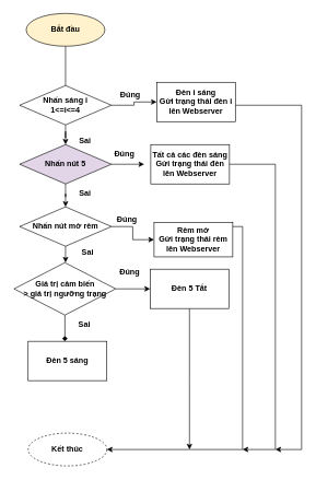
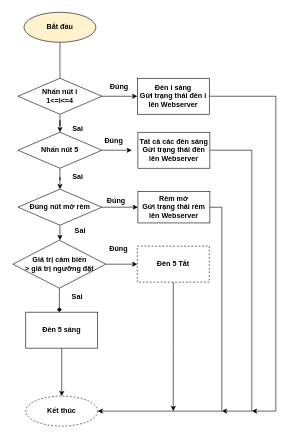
  <mxCell id="0" />
  <mxCell id="1" parent="0" />
  <mxCell id="2" style="edgeStyle=orthogonalEdgeStyle;rounded=0;orthogonalLoop=1;jettySize=auto;html=1;entryX=0.5;entryY=0;entryDx=0;entryDy=0;fontStyle=1;endArrow=none;" parent="1" source="3" target="6" edge="1"><mxGeometry relative="1" as="geometry" /></mxCell>
  <mxCell id="3" value="Bắt đầu" style="ellipse;whiteSpace=wrap;html=1;fontStyle=1;fillColor=#fff2cc;" parent="1" vertex="1"><mxGeometry x="39" y="20" width="120" height="50" as="geometry" /></mxCell>
  <mxCell id="4" style="edgeStyle=orthogonalEdgeStyle;rounded=0;orthogonalLoop=1;jettySize=auto;html=1;entryX=0;entryY=0.5;entryDx=0;entryDy=0;fontStyle=1" parent="1" source="6" target="8" edge="1"><mxGeometry relative="1" as="geometry" /></mxCell>
  <mxCell id="5" style="edgeStyle=orthogonalEdgeStyle;rounded=0;orthogonalLoop=1;jettySize=auto;html=1;entryX=0.5;entryY=0;entryDx=0;entryDy=0;fontStyle=1" parent="1" source="6" target="11" edge="1"><mxGeometry relative="1" as="geometry" /></mxCell>
- <mxCell id="6" value="Nhấn sáng i&lt;br&gt;1&amp;lt;=i&amp;lt;=4" style="rhombus;whiteSpace=wrap;html=1;fontStyle=1" parent="1" vertex="1"><mxGeometry x="29" y="130" width="140" height="60" as="geometry" /></mxCell>
+ <mxCell id="6" value="Nhấn nút i&lt;br&gt;1&amp;lt;=i&amp;lt;=4" style="rhombus;whiteSpace=wrap;html=1;fontStyle=1" parent="1" vertex="1"><mxGeometry x="29" y="130" width="140" height="60" as="geometry" /></mxCell>
  <mxCell id="7" style="edgeStyle=orthogonalEdgeStyle;rounded=0;orthogonalLoop=1;jettySize=auto;html=1;" parent="1" source="8" edge="1"><mxGeometry relative="1" as="geometry"><mxPoint x="419" y="685" as="targetPoint" /><Array as="points"><mxPoint x="459" y="160" /><mxPoint x="459" y="685" /></Array></mxGeometry></mxCell>
- <mxCell id="8" value="Đèn i sáng&lt;br&gt;Gửi trạng thái đèn i lên Webserver" style="rounded=0;whiteSpace=wrap;html=1;fontStyle=1" parent="1" vertex="1"><mxGeometry x="238" y="125" width="120" height="60" as="geometry" /></mxCell>
+ <mxCell id="8" value="Đèn i sáng&lt;br&gt;Gửi trạng thái đèn i lên Webserver" style="rounded=0;whiteSpace=wrap;html=1;fontStyle=1" parent="1" vertex="1"><mxGeometry x="228" y="130" width="120" height="60" as="geometry" /></mxCell>
  <mxCell id="9" style="edgeStyle=orthogonalEdgeStyle;rounded=0;orthogonalLoop=1;jettySize=auto;html=1;fontStyle=1" parent="1" source="11" edge="1"><mxGeometry relative="1" as="geometry"><mxPoint x="219" y="250" as="targetPoint" /></mxGeometry></mxCell>
  <mxCell id="10" style="edgeStyle=orthogonalEdgeStyle;rounded=0;orthogonalLoop=1;jettySize=auto;html=1;entryX=0.5;entryY=0;entryDx=0;entryDy=0;" parent="1" source="11" target="30" edge="1"><mxGeometry relative="1" as="geometry"><mxPoint x="99" y="310" as="targetPoint" /><Array as="points" /></mxGeometry></mxCell>
- <mxCell id="11" value="Nhấn nút 5" style="rhombus;whiteSpace=wrap;html=1;fontStyle=1;fillColor=#e1d5e7;" parent="1" vertex="1"><mxGeometry x="29" y="220" width="140" height="60" as="geometry" /></mxCell>
+ <mxCell id="11" value="Nhấn nút 5" style="rhombus;whiteSpace=wrap;html=1;fontStyle=1" parent="1" vertex="1"><mxGeometry x="29" y="220" width="140" height="60" as="geometry" /></mxCell>
  <mxCell id="12" style="edgeStyle=orthogonalEdgeStyle;rounded=0;orthogonalLoop=1;jettySize=auto;html=1;" parent="1" source="13" edge="1"><mxGeometry relative="1" as="geometry"><mxPoint x="369" y="685" as="targetPoint" /><Array as="points"><mxPoint x="419" y="250" /><mxPoint x="419" y="685" /><mxPoint x="369" y="685" /></Array></mxGeometry></mxCell>
  <mxCell id="13" value="Tất cả các đèn sáng&lt;br&gt;Gửi trạng thái đèn lên Webserver" style="rounded=0;whiteSpace=wrap;html=1;fontStyle=1" parent="1" vertex="1"><mxGeometry x="229" y="220" width="120" height="60" as="geometry" /></mxCell>
  <mxCell id="14" style="edgeStyle=orthogonalEdgeStyle;rounded=0;orthogonalLoop=1;jettySize=auto;html=1;entryX=0;entryY=0.5;entryDx=0;entryDy=0;fontStyle=1" parent="1" source="16" target="18" edge="1"><mxGeometry relative="1" as="geometry" /></mxCell>
  <mxCell id="15" style="edgeStyle=orthogonalEdgeStyle;rounded=0;orthogonalLoop=1;jettySize=auto;html=1;entryX=0.467;entryY=0;entryDx=0;entryDy=0;entryPerimeter=0;fontStyle=1;endArrow=diamond;" parent="1" source="16" target="20" edge="1"><mxGeometry relative="1" as="geometry" /></mxCell>
- <mxCell id="16" value="Giá trị cảm biến &lt;br&gt;&amp;gt; giá trị ngưỡng trạng" style="rhombus;whiteSpace=wrap;html=1;fontStyle=1" parent="1" vertex="1"><mxGeometry x="20.5" y="400" width="155" height="80" as="geometry" /></mxCell>
+ <mxCell id="16" value="Giá trị cảm biến &lt;br&gt;&amp;gt; giá trị ngưỡng đặt" style="rhombus;whiteSpace=wrap;html=1;fontStyle=1" parent="1" vertex="1"><mxGeometry x="20.5" y="400" width="155" height="80" as="geometry" /></mxCell>
  <mxCell id="17" style="edgeStyle=orthogonalEdgeStyle;rounded=0;orthogonalLoop=1;jettySize=auto;html=1;" parent="1" source="18" edge="1"><mxGeometry relative="1" as="geometry"><mxPoint x="288" y="685" as="targetPoint" /></mxGeometry></mxCell>
- <mxCell id="18" value="Đèn 5 Tắt" style="rounded=0;whiteSpace=wrap;html=1;fontStyle=1" parent="1" vertex="1"><mxGeometry x="228" y="410" width="120" height="60" as="geometry" /></mxCell>
+ <mxCell id="18" value="Đèn 5 Tắt" style="rounded=0;whiteSpace=wrap;html=1;fontStyle=1;dashed=1;" parent="1" vertex="1"><mxGeometry x="228" y="410" width="120" height="60" as="geometry" /></mxCell>
+ <mxCell id="19" style="edgeStyle=orthogonalEdgeStyle;rounded=0;orthogonalLoop=1;jettySize=auto;html=1;fontStyle=1;entryX=0.5;entryY=0;entryDx=0;entryDy=0;" parent="1" source="20" target="27" edge="1"><mxGeometry relative="1" as="geometry"><mxPoint x="102" y="640" as="targetPoint" /></mxGeometry></mxCell>
  <mxCell id="20" value="Đèn 5 sáng" style="rounded=0;whiteSpace=wrap;html=1;fontStyle=1" parent="1" vertex="1"><mxGeometry x="42" y="520" width="120" height="60" as="geometry" /></mxCell>
  <mxCell id="21" value="Đúng" style="text;html=1;strokeColor=none;fillColor=none;align=center;verticalAlign=middle;whiteSpace=wrap;rounded=0;fontStyle=1" parent="1" vertex="1"><mxGeometry x="159" y="220" width="60" height="30" as="geometry" /></mxCell>
  <mxCell id="22" value="Đúng" style="text;html=1;strokeColor=none;fillColor=none;align=center;verticalAlign=middle;whiteSpace=wrap;rounded=0;fontStyle=1" parent="1" vertex="1"><mxGeometry x="167" y="400" width="60" height="30" as="geometry" /></mxCell>
  <mxCell id="23" value="Sai" style="text;html=1;strokeColor=none;fillColor=none;align=center;verticalAlign=middle;whiteSpace=wrap;rounded=0;fontStyle=1" parent="1" vertex="1"><mxGeometry x="98" y="480" width="60" height="30" as="geometry" /></mxCell>
  <mxCell id="24" value="Sai" style="text;html=1;strokeColor=none;fillColor=none;align=center;verticalAlign=middle;whiteSpace=wrap;rounded=0;fontStyle=1" parent="1" vertex="1"><mxGeometry x="99" y="280" width="60" height="30" as="geometry" /></mxCell>
  <mxCell id="25" value="Sai" style="text;html=1;strokeColor=none;fillColor=none;align=center;verticalAlign=middle;whiteSpace=wrap;rounded=0;fontStyle=1" parent="1" vertex="1"><mxGeometry x="99" y="200" width="60" height="30" as="geometry" /></mxCell>
  <mxCell id="26" value="Đúng" style="text;html=1;strokeColor=none;fillColor=none;align=center;verticalAlign=middle;whiteSpace=wrap;rounded=0;fontStyle=1" parent="1" vertex="1"><mxGeometry x="168" y="130" width="60" height="30" as="geometry" /></mxCell>
  <mxCell id="27" value="Kết thúc" style="ellipse;whiteSpace=wrap;html=1;fontStyle=1;dashed=1;" parent="1" vertex="1"><mxGeometry x="42" y="660" width="120" height="50" as="geometry" /></mxCell>
  <mxCell id="28" style="edgeStyle=orthogonalEdgeStyle;rounded=0;orthogonalLoop=1;jettySize=auto;html=1;entryX=0;entryY=0.5;entryDx=0;entryDy=0;" parent="1" source="30" target="32" edge="1"><mxGeometry relative="1" as="geometry" /></mxCell>
  <mxCell id="29" style="edgeStyle=orthogonalEdgeStyle;rounded=0;orthogonalLoop=1;jettySize=auto;html=1;entryX=0.5;entryY=0;entryDx=0;entryDy=0;" parent="1" source="30" edge="1"><mxGeometry relative="1" as="geometry"><mxPoint x="99" y="400" as="targetPoint" /></mxGeometry></mxCell>
- <mxCell id="30" value="Nhấn nút mở rèm" style="rhombus;whiteSpace=wrap;html=1;fontStyle=1" parent="1" vertex="1"><mxGeometry x="29" y="315" width="140" height="60" as="geometry" /></mxCell>
+ <mxCell id="30" value="Đúng nút mở rèm" style="rhombus;whiteSpace=wrap;html=1;fontStyle=1" parent="1" vertex="1"><mxGeometry x="29" y="315" width="140" height="60" as="geometry" /></mxCell>
  <mxCell id="31" style="edgeStyle=orthogonalEdgeStyle;rounded=0;orthogonalLoop=1;jettySize=auto;html=1;" parent="1" source="32" edge="1" target="27"><mxGeometry relative="1" as="geometry"><mxPoint x="179" y="720" as="targetPoint" /><Array as="points"><mxPoint x="369" y="345" /><mxPoint x="369" y="685" /></Array></mxGeometry></mxCell>
- <mxCell id="32" value="Rèm mở&lt;br&gt;Gửi trạng thái rèm lên Webserver" style="rounded=0;whiteSpace=wrap;html=1;fontStyle=1" parent="1" vertex="1"><mxGeometry x="234" y="338.75" width="120" height="52.5" as="geometry" /></mxCell>
+ <mxCell id="32" value="Rèm mở&lt;br&gt;Gửi trạng thái rèm lên Webserver" style="rounded=0;whiteSpace=wrap;html=1;fontStyle=1" parent="1" vertex="1"><mxGeometry x="229" y="318.75" width="120" height="52.5" as="geometry" /></mxCell>
  <mxCell id="33" value="Đúng" style="text;html=1;strokeColor=none;fillColor=none;align=center;verticalAlign=middle;whiteSpace=wrap;rounded=0;fontStyle=1" parent="1" vertex="1"><mxGeometry x="163" y="320" width="60" height="30" as="geometry" /></mxCell>
  <mxCell id="34" value="Sai" style="text;html=1;strokeColor=none;fillColor=none;align=center;verticalAlign=middle;whiteSpace=wrap;rounded=0;fontStyle=1" parent="1" vertex="1"><mxGeometry x="103" y="370" width="60" height="30" as="geometry" /></mxCell>
